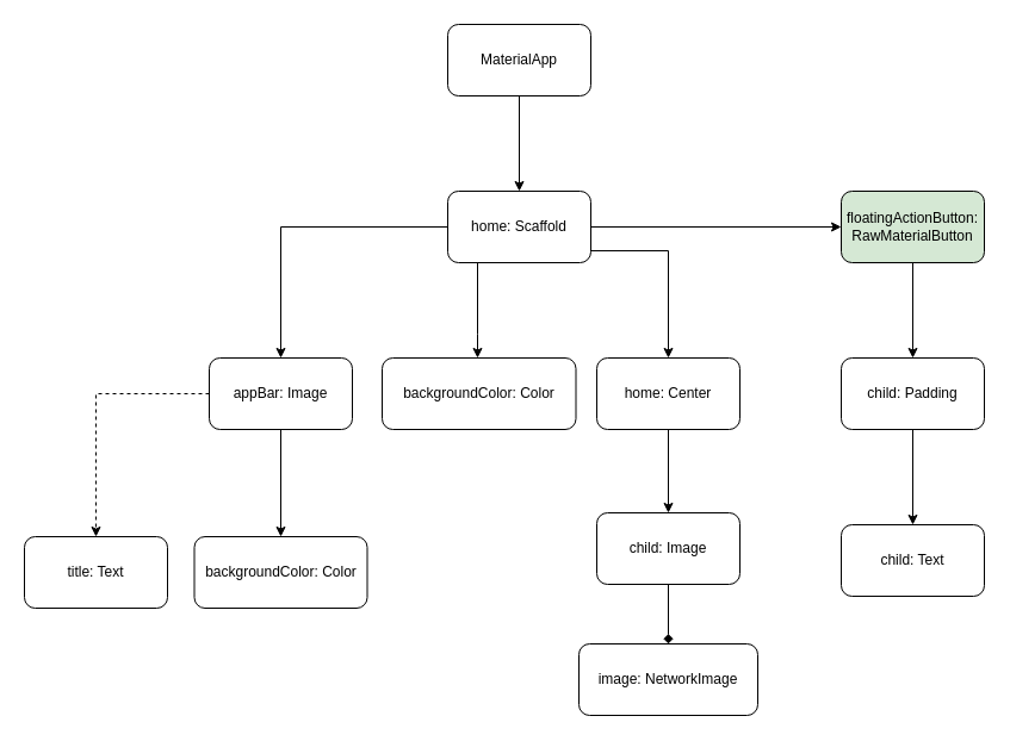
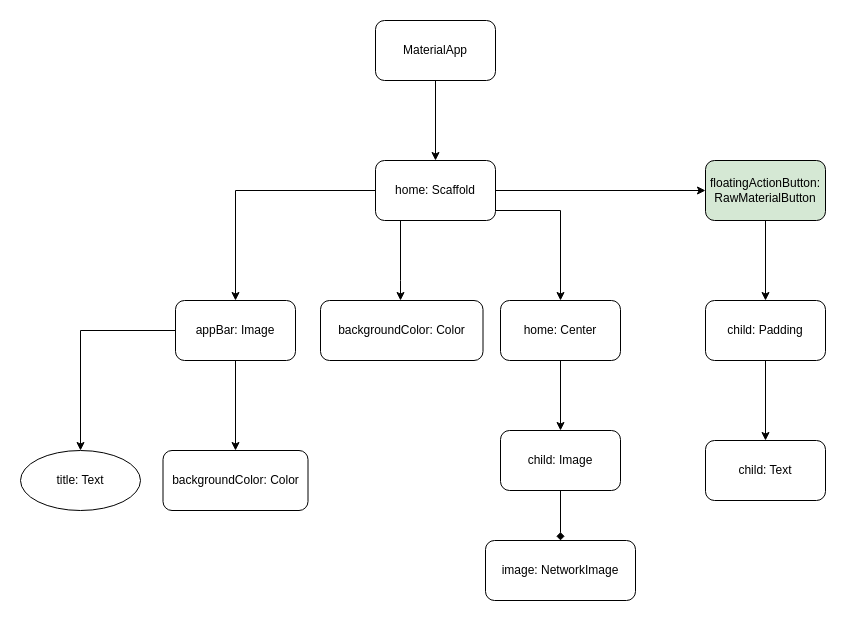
  <mxCell id="0" />
  <mxCell id="1" parent="0" />
  <mxCell id="2" value="" style="edgeStyle=orthogonalEdgeStyle;rounded=0;orthogonalLoop=1;jettySize=auto;html=1;" parent="1" source="3" target="8" edge="1"><mxGeometry relative="1" as="geometry" /></mxCell>
  <mxCell id="3" value="MaterialApp" style="rounded=1;whiteSpace=wrap;html=1;" parent="1" vertex="1"><mxGeometry x="375" y="20" width="120" height="60" as="geometry" /></mxCell>
  <mxCell id="4" value="" style="edgeStyle=orthogonalEdgeStyle;rounded=0;orthogonalLoop=1;jettySize=auto;html=1;" parent="1" source="8" target="21" edge="1"><mxGeometry relative="1" as="geometry"><Array as="points"><mxPoint x="560" y="210" /><mxPoint x="560" y="330" /></Array></mxGeometry></mxCell>
  <mxCell id="5" value="" style="edgeStyle=orthogonalEdgeStyle;rounded=0;orthogonalLoop=1;jettySize=auto;html=1;" parent="1" source="8" target="19" edge="1"><mxGeometry relative="1" as="geometry"><Array as="points"><mxPoint x="400" y="280" /><mxPoint x="400" y="280" /></Array></mxGeometry></mxCell>
  <mxCell id="6" value="" style="edgeStyle=orthogonalEdgeStyle;rounded=0;orthogonalLoop=1;jettySize=auto;html=1;" parent="1" source="8" target="16" edge="1"><mxGeometry relative="1" as="geometry" /></mxCell>
  <mxCell id="7" value="" style="edgeStyle=orthogonalEdgeStyle;rounded=0;orthogonalLoop=1;jettySize=auto;html=1;" edge="1" parent="1" source="8" target="10"><mxGeometry relative="1" as="geometry" /></mxCell>
  <mxCell id="8" value="home: Scaffold" style="rounded=1;whiteSpace=wrap;html=1;" parent="1" vertex="1"><mxGeometry x="375" y="160" width="120" height="60" as="geometry" /></mxCell>
  <mxCell id="9" value="" style="edgeStyle=orthogonalEdgeStyle;rounded=0;orthogonalLoop=1;jettySize=auto;html=1;" edge="1" parent="1" source="10" target="12"><mxGeometry relative="1" as="geometry" /></mxCell>
  <mxCell id="10" value="floatingActionButton: RawMaterialButton" style="rounded=1;whiteSpace=wrap;html=1;fillColor=#d5e8d4;" vertex="1" parent="1"><mxGeometry x="705" y="160" width="120" height="60" as="geometry" /></mxCell>
  <mxCell id="11" value="" style="edgeStyle=orthogonalEdgeStyle;rounded=0;orthogonalLoop=1;jettySize=auto;html=1;" edge="1" parent="1" source="12" target="13"><mxGeometry relative="1" as="geometry" /></mxCell>
  <mxCell id="12" value="child: Padding" style="rounded=1;whiteSpace=wrap;html=1;" vertex="1" parent="1"><mxGeometry x="705" y="300" width="120" height="60" as="geometry" /></mxCell>
  <mxCell id="13" value="child: Text" style="rounded=1;whiteSpace=wrap;html=1;" vertex="1" parent="1"><mxGeometry x="705" y="440" width="120" height="60" as="geometry" /></mxCell>
- <mxCell id="14" value="" style="edgeStyle=orthogonalEdgeStyle;rounded=0;orthogonalLoop=1;jettySize=auto;html=1;dashed=1;" parent="1" source="16" target="18" edge="1"><mxGeometry relative="1" as="geometry" /></mxCell>
+ <mxCell id="14" value="" style="edgeStyle=orthogonalEdgeStyle;rounded=0;orthogonalLoop=1;jettySize=auto;html=1;" parent="1" source="16" target="18" edge="1"><mxGeometry relative="1" as="geometry" /></mxCell>
  <mxCell id="15" value="" style="edgeStyle=orthogonalEdgeStyle;rounded=0;orthogonalLoop=1;jettySize=auto;html=1;" parent="1" source="16" target="17" edge="1"><mxGeometry relative="1" as="geometry" /></mxCell>
  <mxCell id="16" value="appBar: Image" style="rounded=1;whiteSpace=wrap;html=1;" parent="1" vertex="1"><mxGeometry x="175" y="300" width="120" height="60" as="geometry" /></mxCell>
  <mxCell id="17" value="backgroundColor: Color" style="rounded=1;whiteSpace=wrap;html=1;" parent="1" vertex="1"><mxGeometry x="162.5" y="450" width="145" height="60" as="geometry" /></mxCell>
- <mxCell id="18" value="title: Text" style="rounded=1;whiteSpace=wrap;html=1;" parent="1" vertex="1"><mxGeometry x="20" y="450" width="120" height="60" as="geometry" /></mxCell>
+ <mxCell id="18" value="title: Text" style="ellipse;whiteSpace=wrap;html=1;" parent="1" vertex="1"><mxGeometry x="20" y="450" width="120" height="60" as="geometry" /></mxCell>
  <mxCell id="19" value="backgroundColor: Color" style="rounded=1;whiteSpace=wrap;html=1;" parent="1" vertex="1"><mxGeometry x="320" y="300" width="162.5" height="60" as="geometry" /></mxCell>
  <mxCell id="20" value="" style="edgeStyle=orthogonalEdgeStyle;rounded=0;orthogonalLoop=1;jettySize=auto;html=1;entryX=0.5;entryY=0;entryDx=0;entryDy=0;" parent="1" source="21" target="23" edge="1"><mxGeometry relative="1" as="geometry"><mxPoint x="630" y="500" as="targetPoint" /></mxGeometry></mxCell>
  <mxCell id="21" value="home: Center" style="rounded=1;whiteSpace=wrap;html=1;" parent="1" vertex="1"><mxGeometry x="500" y="300" width="120" height="60" as="geometry" /></mxCell>
  <mxCell id="22" value="" style="edgeStyle=orthogonalEdgeStyle;rounded=0;orthogonalLoop=1;jettySize=auto;html=1;endArrow=diamond;" parent="1" source="23" target="24" edge="1"><mxGeometry relative="1" as="geometry" /></mxCell>
  <mxCell id="23" value="child: Image" style="rounded=1;whiteSpace=wrap;html=1;" parent="1" vertex="1"><mxGeometry x="500" y="430" width="120" height="60" as="geometry" /></mxCell>
  <mxCell id="24" value="image: NetworkImage" style="rounded=1;whiteSpace=wrap;html=1;" parent="1" vertex="1"><mxGeometry x="485" y="540" width="150" height="60" as="geometry" /></mxCell>
